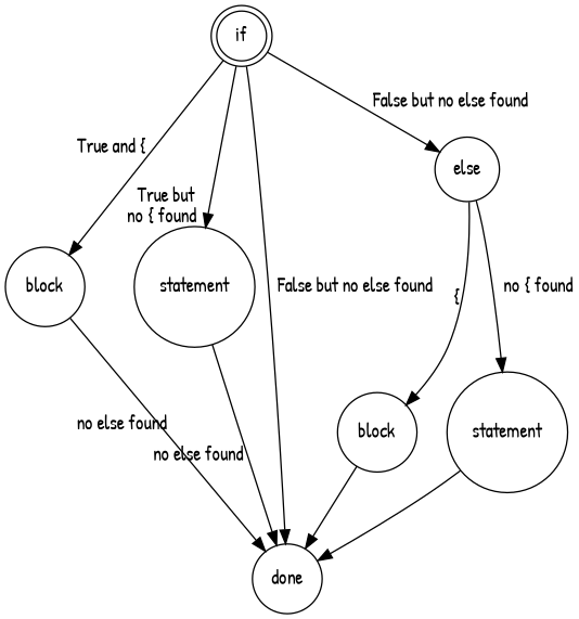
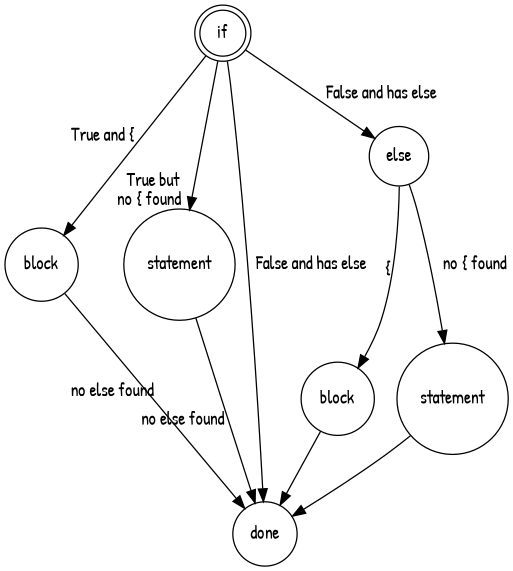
  digraph {
    fontname="Patrick Hand"
    node [fontname="Patrick Hand" shape=circle]
    edge [fontname="Patrick Hand"]
    n1 [label=block]
    n2 [label=statement]
    done
    if [shape=doublecircle]
    else
    n6 [label=block]
    n7 [label=statement]
    subgraph sub_1 {
      rank=same
      n1
      n2
    }
    n1 -> n2 [style=invis]
    n1 -> done [xlabel=" no else found"]
    n2 -> done [xlabel=" no else found"]
    if -> n1 [xlabel=" True and {"]
    if -> n2 [headlabel=" True but\n no { found  "]
-   if -> done [label=" False but no else found"]
-   if -> else [label=" False but no else found"]
+   if -> done [label=" False and has else"]
+   if -> else [label=" False and has else"]
    else -> n6 [xlabel=" {"]
    else -> n7 [label=" no { found"]
    n6 -> done
    n7 -> done
  }
